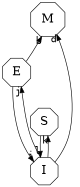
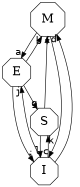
  digraph {
    node [fontsize=20 regular=true shape=octagon]
    edge [fontname="DejaVu Sans Mono" fontsize=16 labelangle=-5 labeldistance=7]
    M
    E
    I
    S
+   M -> E [headlabel=a]
+   M -> I [headlabel=c]
    E -> M [headlabel=b]
    E -> I [headlabel=i]
+   E -> S [headlabel=g]
    I -> M [headlabel=d]
    I -> E [headlabel=j]
    I -> S [headlabel=k]
+   S -> M [headlabel=f]
    S -> I [headlabel=l]
  }
